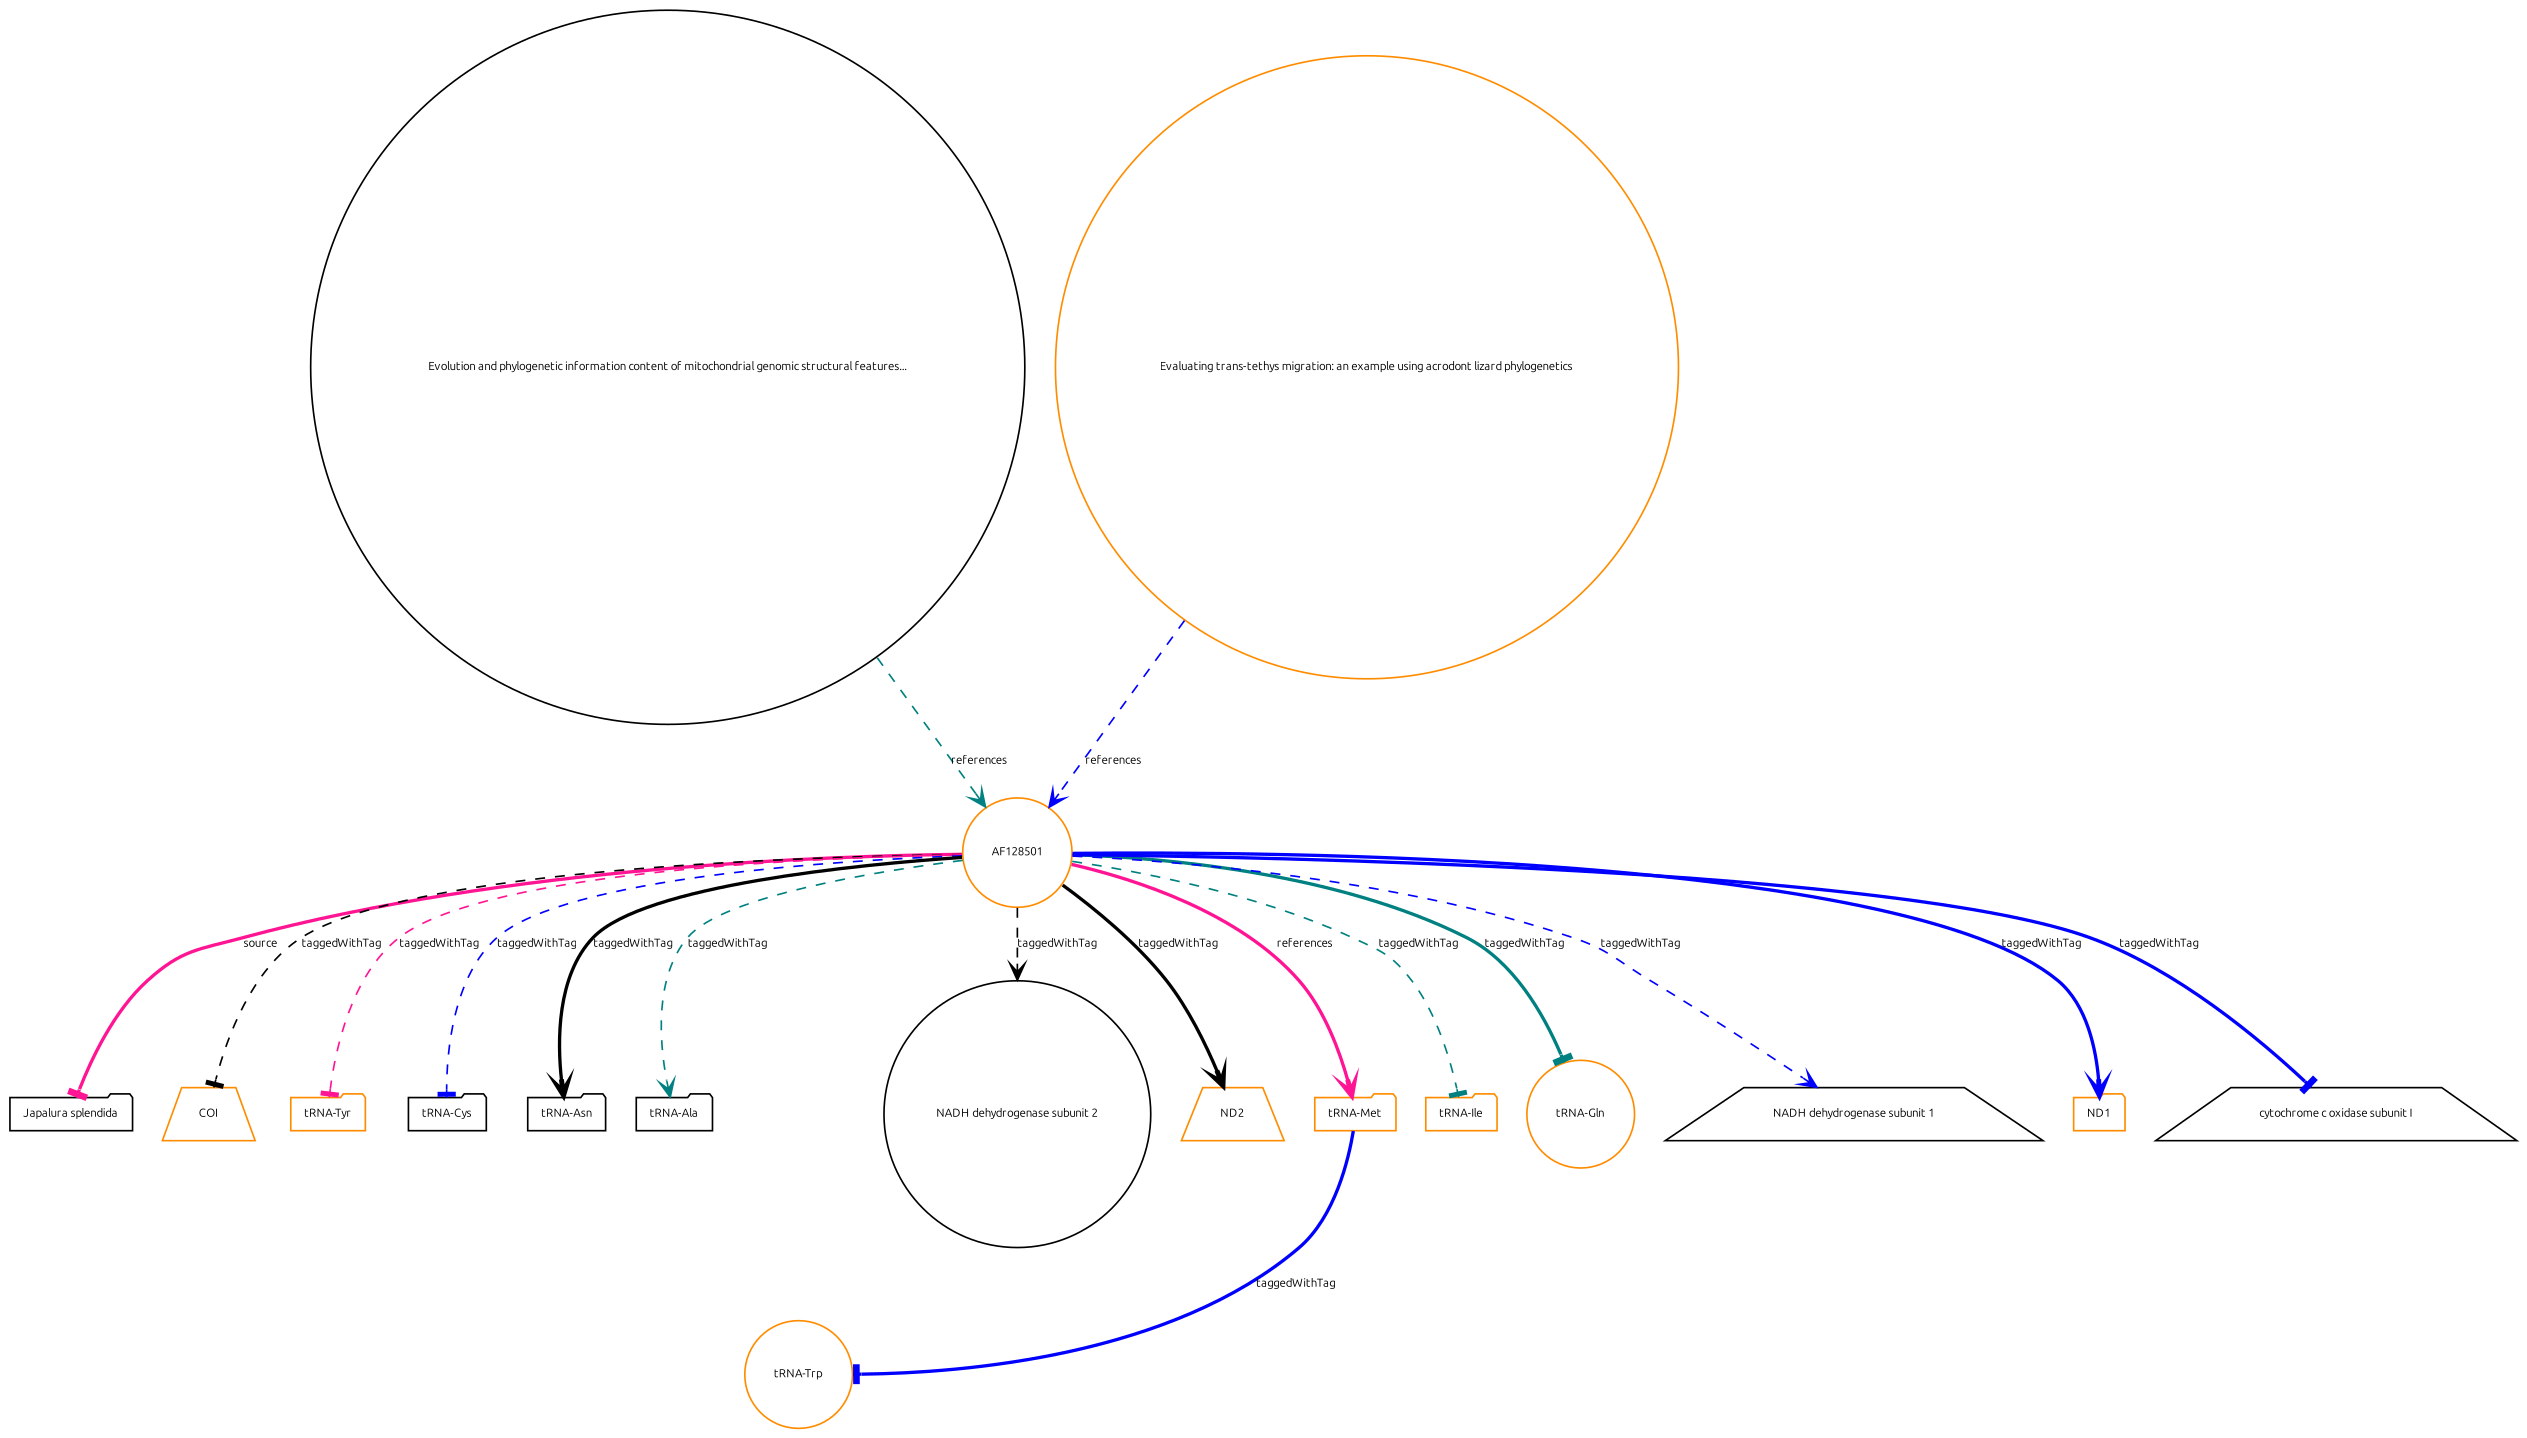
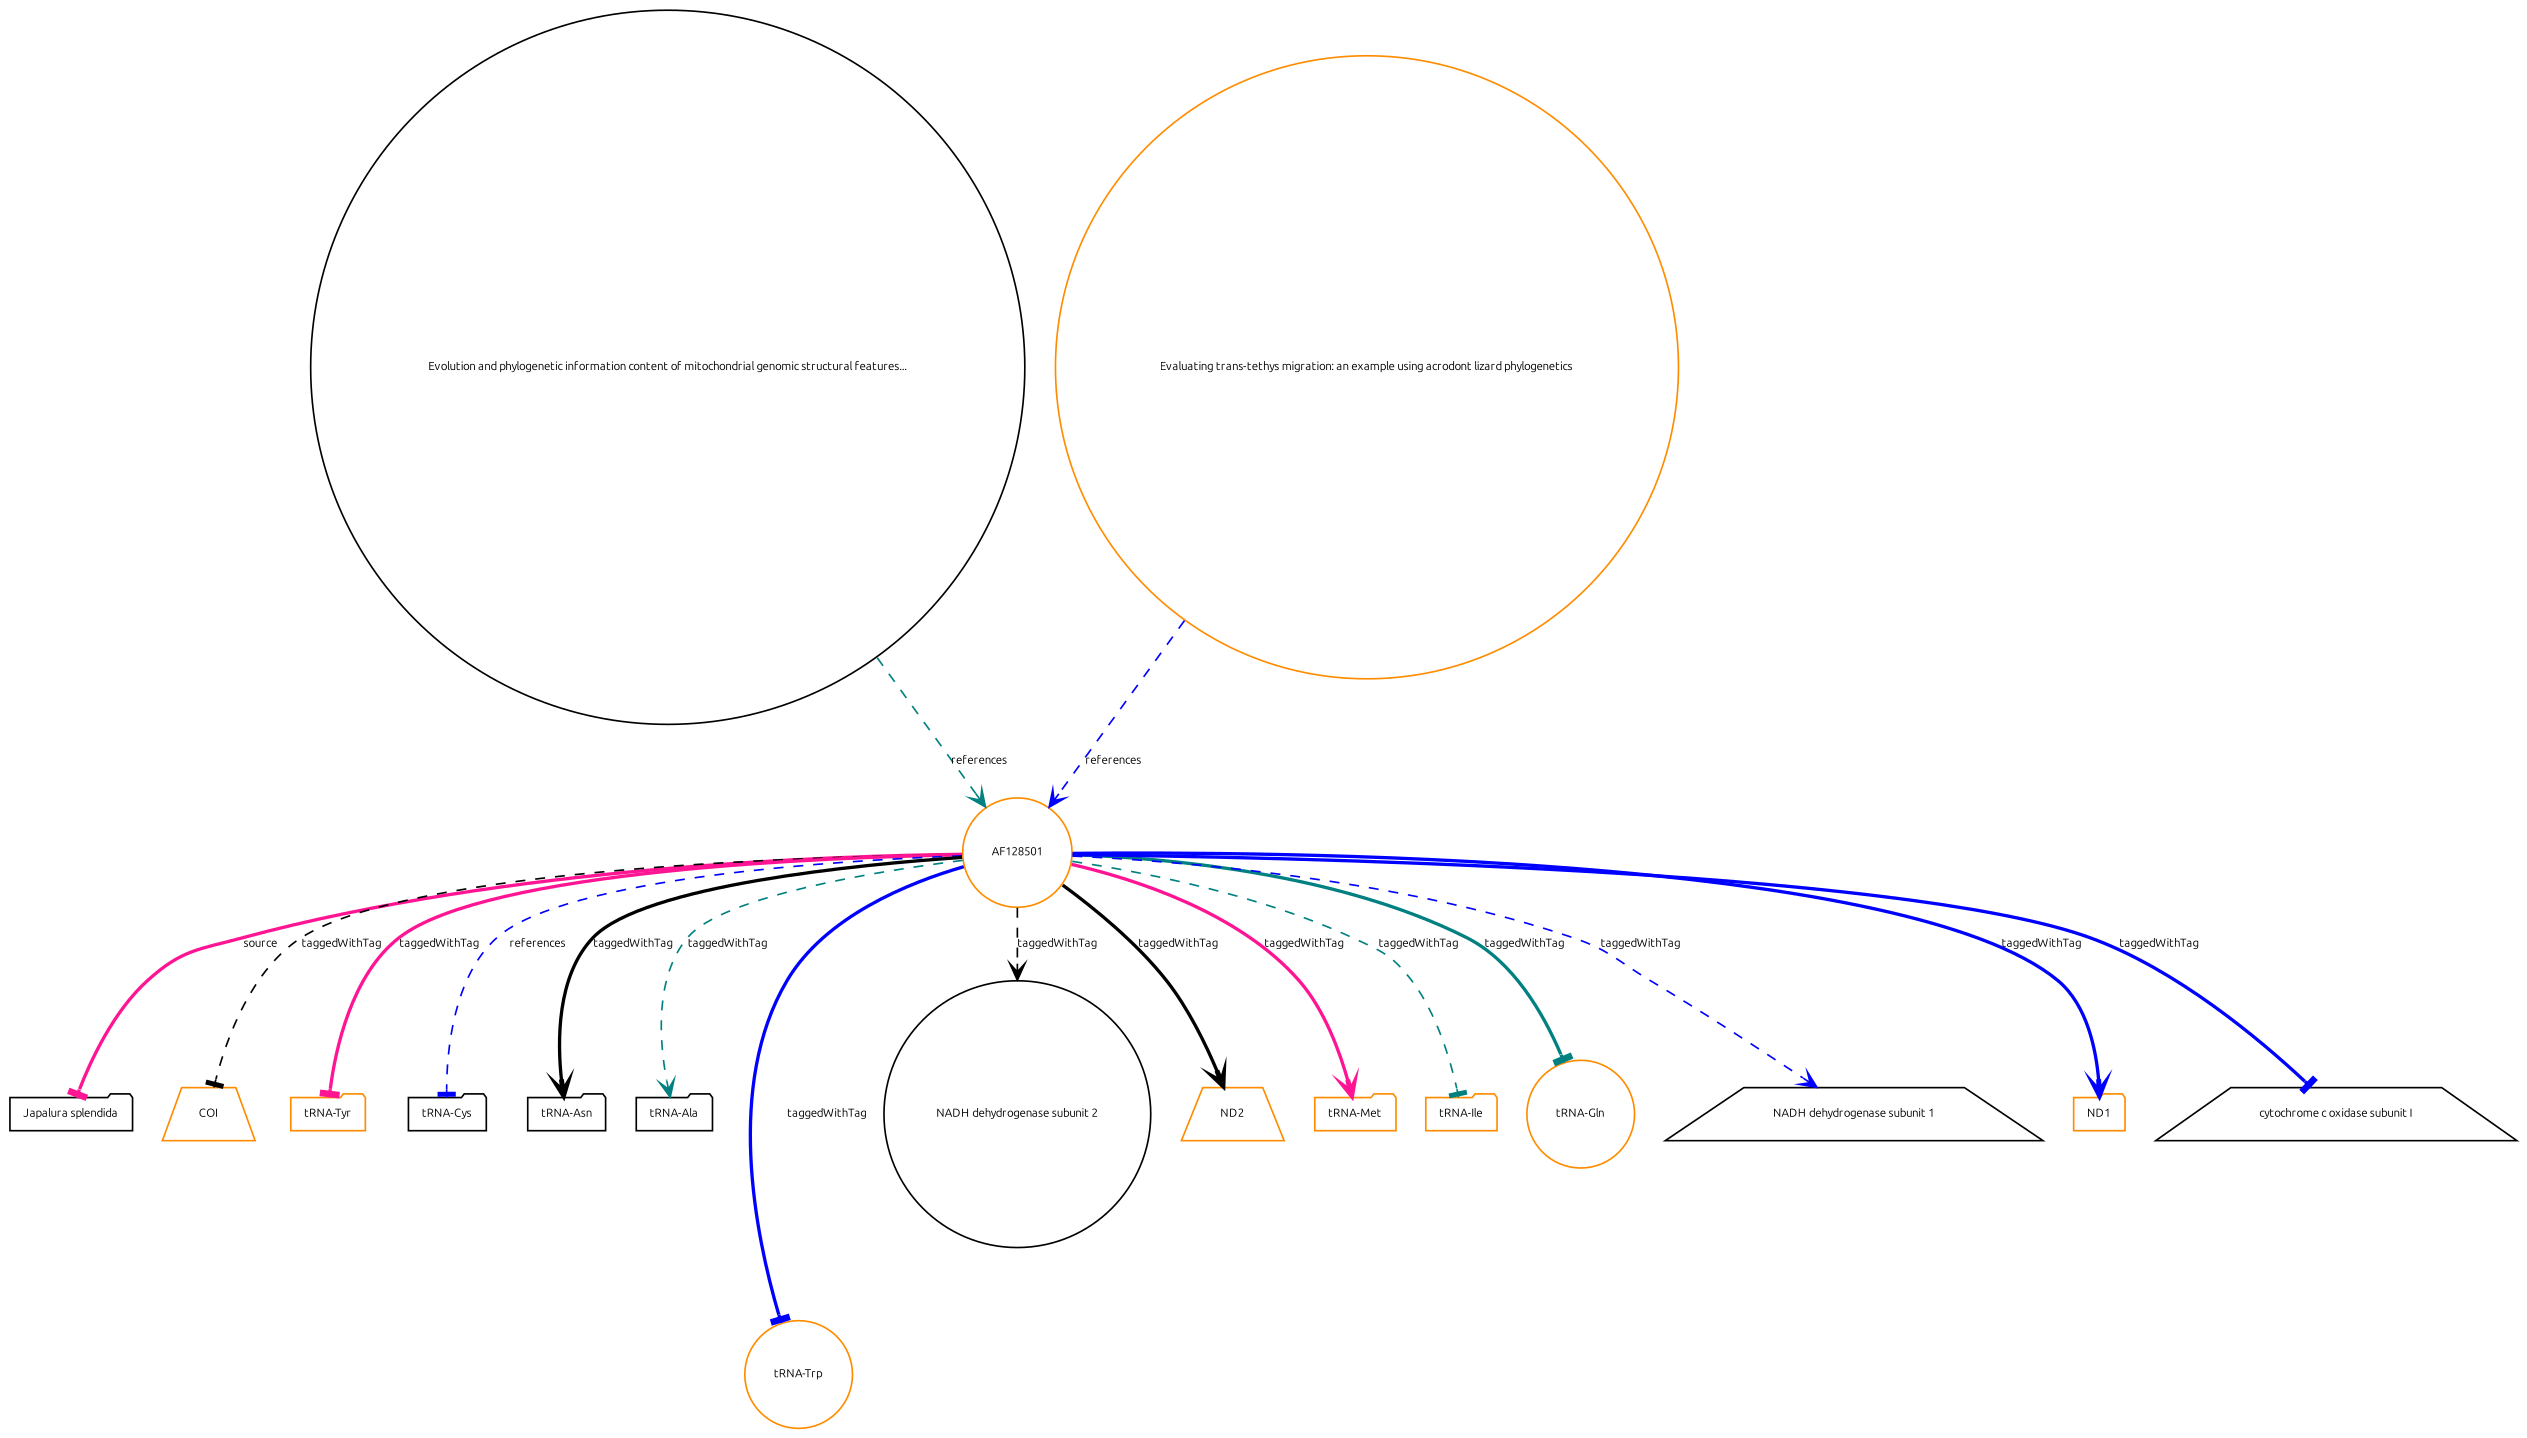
  digraph {
    fontname=Ubuntu
    node [color=darkorange fontname=Ubuntu fontsize=7 shape=folder]
    edge [arrowhead=vee color=blue fontname=Ubuntu fontsize=7 style=bold]
    n1 [height=0.27433100247 label=AF128501 shape=circle width=0.27433100247]
    n2 [color=black height=0.27433100247 label="Japalura splendida" width=0.27433100247]
    n3 [height=0.27433100247 label=COI shape=trapezium width=0.27433100247]
    n4 [height=0.27433100247 label="tRNA-Tyr" width=0.27433100247]
    n5 [color=black height=0.27433100247 label="tRNA-Cys" width=0.27433100247]
    n6 [color=black height=0.27433100247 label="tRNA-Asn" width=0.27433100247]
    n7 [color=black height=0.27433100247 label="tRNA-Ala" width=0.27433100247]
    n8 [height=0.27433100247 label="tRNA-Trp" shape=circle width=0.27433100247]
    n9 [color=black height=0.27433100247 label="NADH dehydrogenase subunit 2" shape=circle width=0.27433100247]
    n10 [height=0.27433100247 label=ND2 shape=trapezium width=0.27433100247]
    n11 [height=0.27433100247 label="tRNA-Met" width=0.27433100247]
    n12 [height=0.27433100247 label="tRNA-Ile" width=0.27433100247]
    n13 [height=0.27433100247 label="tRNA-Gln" shape=circle width=0.27433100247]
    n14 [color=black height=0.27433100247 label="NADH dehydrogenase subunit 1" shape=trapezium width=0.27433100247]
    n15 [height=0.27433100247 label=ND1 width=0.27433100247]
    n16 [color=black height=0.27433100247 label="cytochrome c oxidase subunit I" shape=trapezium width=0.27433100247]
    n17 [color=black height=0.27433100247 label="Evolution and phylogenetic information content of mitochondrial genomic structural features..." shape=circle width=0.27433100247]
    n18 [height=0.27433100247 label="Evaluating trans-tethys migration: an example using acrodont lizard phylogenetics" shape=circle width=0.27433100247]
    n1 -> n2 [arrowhead=tee color=deeppink label=source]
    n1 -> n3 [arrowhead=tee color=black label=taggedWithTag style=dashed]
-   n1 -> n4 [arrowhead=tee color=deeppink label=taggedWithTag style=dashed]
-   n1 -> n5 [arrowhead=tee label=taggedWithTag style=dashed]
+   n1 -> n4 [arrowhead=tee color=deeppink label=taggedWithTag]
+   n1 -> n5 [arrowhead=tee label=references style=dashed]
    n1 -> n6 [color=black label=taggedWithTag]
    n1 -> n7 [color=teal label=taggedWithTag style=dashed]
-   n11 -> n8 [arrowhead=tee label=taggedWithTag]
+   n1 -> n8 [arrowhead=tee label=taggedWithTag]
    n1 -> n9 [color=black label=taggedWithTag style=dashed]
    n1 -> n10 [color=black label=taggedWithTag]
-   n1 -> n11 [color=deeppink label=references]
+   n1 -> n11 [color=deeppink label=taggedWithTag]
    n1 -> n12 [arrowhead=tee color=teal label=taggedWithTag style=dashed]
    n1 -> n13 [arrowhead=tee color=teal label=taggedWithTag]
    n1 -> n14 [label=taggedWithTag style=dashed]
    n1 -> n15 [label=taggedWithTag]
    n1 -> n16 [arrowhead=tee label=taggedWithTag]
    n17 -> n1 [color=teal label=references style=dashed]
    n18 -> n1 [label=references style=dashed]
  }
